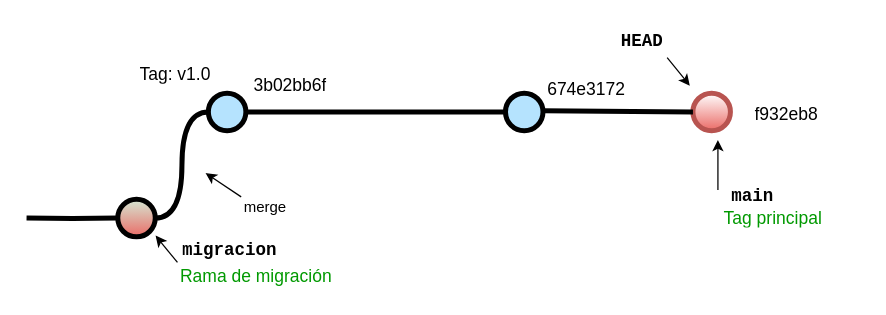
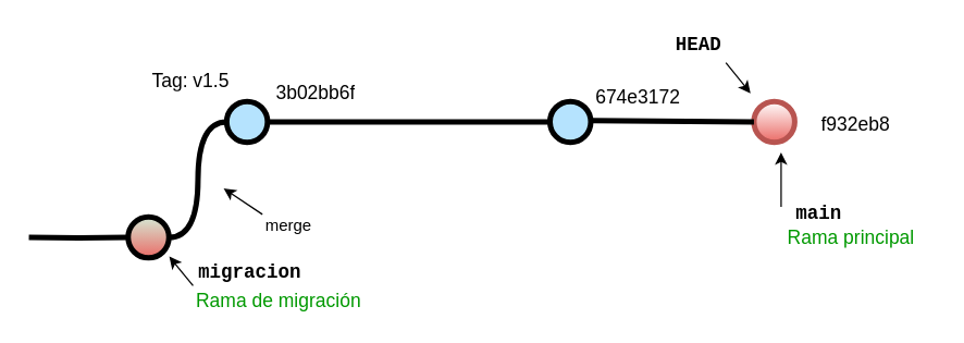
  <mxCell id="0" />
  <mxCell id="1" parent="0" />
  <mxCell id="2" value="" style="edgeStyle=orthogonalEdgeStyle;curved=1;rounded=0;orthogonalLoop=1;jettySize=auto;html=1;endArrow=none;endFill=0;strokeWidth=4;entryX=0;entryY=0.5;entryDx=0;entryDy=0;entryPerimeter=0;" parent="1" source="3" edge="1"><mxGeometry relative="1" as="geometry"><mxPoint x="405.25" y="89" as="targetPoint" /></mxGeometry></mxCell>
  <mxCell id="3" value="" style="verticalLabelPosition=bottom;verticalAlign=top;html=1;strokeWidth=4;shape=mxgraph.flowchart.on-page_reference;plain-blue;gradientColor=none;strokeColor=#000000;fillColor=#B5E3FE;" parent="1" vertex="1"><mxGeometry x="166.25" y="74" width="30" height="30" as="geometry" /></mxCell>
  <mxCell id="4" value="main" style="text;html=1;strokeColor=none;fillColor=none;align=center;verticalAlign=middle;whiteSpace=wrap;overflow=hidden;fontSize=14;fontStyle=1;fontFamily=Courier New;" parent="1" vertex="1"><mxGeometry x="576.75" y="135.5" width="50" height="42" as="geometry" /></mxCell>
  <mxCell id="5" style="edgeStyle=orthogonalEdgeStyle;curved=1;rounded=0;html=1;exitX=1;exitY=0.5;exitPerimeter=0;entryX=0;entryY=0.5;entryPerimeter=0;endArrow=none;endFill=0;jettySize=auto;orthogonalLoop=1;strokeWidth=4;fontSize=15;" parent="1" target="7" edge="1"><mxGeometry relative="1" as="geometry"><mxPoint x="20.75" y="174" as="sourcePoint" /></mxGeometry></mxCell>
  <mxCell id="6" style="edgeStyle=orthogonalEdgeStyle;curved=1;rounded=0;html=1;exitX=1;exitY=0.5;exitPerimeter=0;entryX=0;entryY=0.5;entryPerimeter=0;endArrow=none;endFill=0;jettySize=auto;orthogonalLoop=1;strokeWidth=4;fontSize=15;" parent="1" source="7" target="3" edge="1"><mxGeometry relative="1" as="geometry" /></mxCell>
  <mxCell id="7" value="" style="verticalLabelPosition=bottom;verticalAlign=top;html=1;strokeWidth=4;shape=mxgraph.flowchart.on-page_reference;plain-purple;gradientColor=#EA6B66;strokeColor=#000000;fillColor=#D5E8D4;" parent="1" vertex="1"><mxGeometry x="93.75" y="159" width="30" height="30" as="geometry" /></mxCell>
- <mxCell id="8" value="Tag principal" style="text;html=1;strokeColor=none;fillColor=none;align=left;verticalAlign=middle;whiteSpace=wrap;overflow=hidden;fontSize=14;fontStyle=0;fontColor=#009900;" parent="1" vertex="1"><mxGeometry x="576.75" y="162.5" width="110" height="20" as="geometry" /></mxCell>
+ <mxCell id="8" value="Rama principal" style="text;html=1;strokeColor=none;fillColor=none;align=left;verticalAlign=middle;whiteSpace=wrap;overflow=hidden;fontSize=14;fontStyle=0;fontColor=#009900;" parent="1" vertex="1"><mxGeometry x="576.75" y="162.5" width="110" height="20" as="geometry" /></mxCell>
  <mxCell id="9" value="3b02bb6f" style="text;html=1;strokeColor=none;fillColor=none;align=center;verticalAlign=middle;whiteSpace=wrap;overflow=hidden;fontSize=14;" parent="1" vertex="1"><mxGeometry x="192.5" y="56" width="78.25" height="24" as="geometry" /></mxCell>
- <mxCell id="10" value="Tag: v1.0" style="text;html=1;strokeColor=none;fillColor=none;align=center;verticalAlign=middle;whiteSpace=wrap;overflow=hidden;fontSize=14;" parent="1" vertex="1"><mxGeometry x="104" y="48" width="71.75" height="20" as="geometry" /></mxCell>
+ <mxCell id="10" value="Tag: v1.5" style="text;html=1;strokeColor=none;fillColor=none;align=center;verticalAlign=middle;whiteSpace=wrap;overflow=hidden;fontSize=14;" parent="1" vertex="1"><mxGeometry x="104" y="48" width="71.75" height="20" as="geometry" /></mxCell>
  <mxCell id="11" value="" style="endArrow=classic;html=1;strokeWidth=1;fontFamily=Courier New;fontColor=#009900;" parent="1" edge="1"><mxGeometry width="50" height="50" relative="1" as="geometry"><mxPoint x="574" y="151.5" as="sourcePoint" /><mxPoint x="574" y="111.5" as="targetPoint" /></mxGeometry></mxCell>
  <mxCell id="12" value="674e3172" style="text;html=1;strokeColor=none;fillColor=none;align=center;verticalAlign=middle;whiteSpace=wrap;overflow=hidden;fontSize=14;" parent="1" vertex="1"><mxGeometry x="434" y="60" width="70" height="20" as="geometry" /></mxCell>
  <mxCell id="13" value="" style="endArrow=classic;html=1;rounded=0;exitX=0;exitY=0.25;exitDx=0;exitDy=0;" edge="1" parent="1" source="14"><mxGeometry width="50" height="50" relative="1" as="geometry"><mxPoint x="194" y="158" as="sourcePoint" /><mxPoint x="164" y="138" as="targetPoint" /></mxGeometry></mxCell>
  <mxCell id="14" value="&lt;div style=&quot;&quot;&gt;&lt;span&gt;merge&lt;/span&gt;&lt;/div&gt;" style="text;html=1;strokeColor=none;fillColor=none;align=left;verticalAlign=middle;whiteSpace=wrap;overflow=hidden;fontSize=12;fontStyle=0;fontColor=#000000;" vertex="1" parent="1"><mxGeometry x="192.5" y="148" width="47.75" height="36" as="geometry" /></mxCell>
  <mxCell id="15" value="migracion&lt;div&gt;&lt;br&gt;&lt;/div&gt;" style="text;html=1;strokeColor=none;fillColor=none;align=center;verticalAlign=middle;whiteSpace=wrap;overflow=hidden;fontSize=14;fontStyle=1;fontFamily=Courier New;" vertex="1" parent="1"><mxGeometry x="141.5" y="189" width="82.5" height="25.5" as="geometry" /></mxCell>
  <mxCell id="16" value="Rama de migración" style="text;html=1;strokeColor=none;fillColor=none;align=left;verticalAlign=middle;whiteSpace=wrap;overflow=hidden;fontSize=14;fontStyle=0;fontColor=#009900;" vertex="1" parent="1"><mxGeometry x="141.5" y="209.5" width="132.5" height="20" as="geometry" /></mxCell>
  <mxCell id="17" value="" style="endArrow=classic;html=1;rounded=0;exitX=0;exitY=0;exitDx=0;exitDy=0;" edge="1" parent="1" source="16"><mxGeometry width="50" height="50" relative="1" as="geometry"><mxPoint x="114" y="218" as="sourcePoint" /><mxPoint x="124" y="188" as="targetPoint" /></mxGeometry></mxCell>
  <mxCell id="18" value="&lt;div&gt;HEAD&lt;/div&gt;" style="text;html=1;strokeColor=none;fillColor=none;align=center;verticalAlign=middle;whiteSpace=wrap;overflow=hidden;fontSize=14;fontStyle=1;fontFamily=Courier New;" vertex="1" parent="1"><mxGeometry x="471.5" y="20" width="82.5" height="25.5" as="geometry" /></mxCell>
  <mxCell id="19" value="" style="endArrow=classic;html=1;rounded=0;exitX=0.75;exitY=1;exitDx=0;exitDy=0;" edge="1" parent="1" source="18"><mxGeometry width="50" height="50" relative="1" as="geometry"><mxPoint x="351.5" y="168" as="sourcePoint" /><mxPoint x="551.5" y="68" as="targetPoint" /></mxGeometry></mxCell>
  <mxCell id="20" value="" style="verticalLabelPosition=bottom;verticalAlign=top;html=1;strokeWidth=4;shape=mxgraph.flowchart.on-page_reference;plain-blue;gradientColor=#EA6B66;strokeColor=#B85450;fillColor=default;" vertex="1" parent="1"><mxGeometry x="554" y="74" width="30" height="30" as="geometry" /></mxCell>
  <mxCell id="21" value="" style="verticalLabelPosition=bottom;verticalAlign=top;html=1;strokeWidth=4;shape=mxgraph.flowchart.on-page_reference;plain-blue;gradientColor=none;strokeColor=#000000;fillColor=#B5E3FE;" vertex="1" parent="1"><mxGeometry x="404" y="74" width="30" height="30" as="geometry" /></mxCell>
  <mxCell id="22" value="" style="edgeStyle=orthogonalEdgeStyle;curved=1;rounded=0;orthogonalLoop=1;jettySize=auto;html=1;endArrow=none;endFill=0;strokeWidth=4;entryX=0;entryY=0.5;entryDx=0;entryDy=0;entryPerimeter=0;" edge="1" parent="1" target="20"><mxGeometry relative="1" as="geometry"><mxPoint x="643.25" y="88.5" as="targetPoint" /><mxPoint x="434" y="88" as="sourcePoint" /></mxGeometry></mxCell>
  <mxCell id="23" value="f932eb8" style="text;html=1;strokeColor=none;fillColor=none;align=center;verticalAlign=middle;whiteSpace=wrap;overflow=hidden;fontSize=14;" vertex="1" parent="1"><mxGeometry x="594" y="80" width="70" height="20" as="geometry" /></mxCell>
